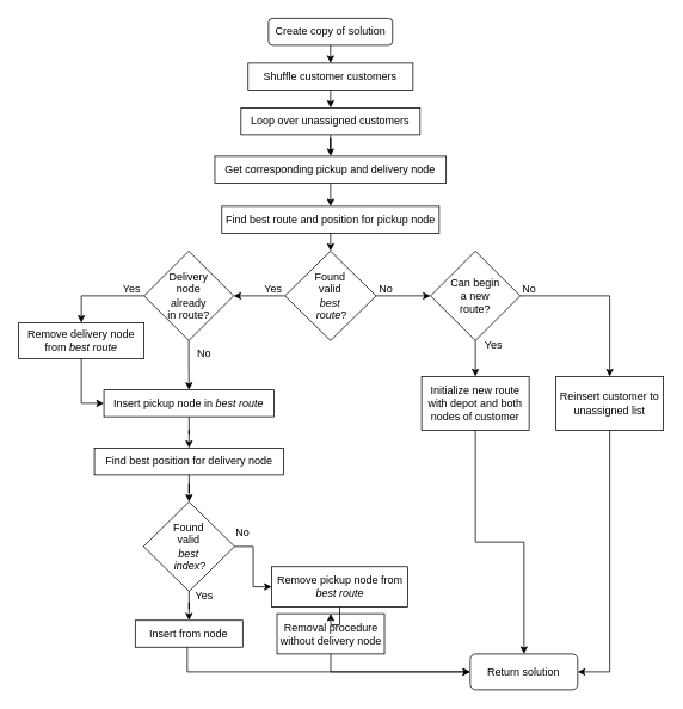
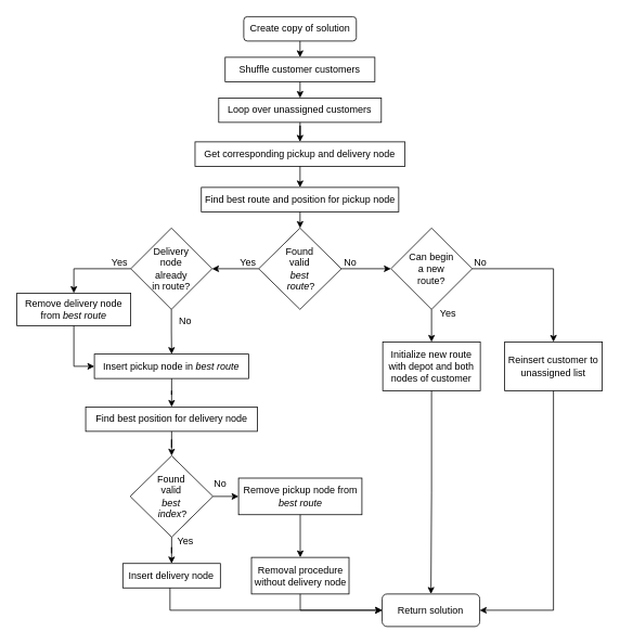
  <mxCell id="0" />
  <mxCell id="1" parent="0" />
  <mxCell id="2" style="edgeStyle=orthogonalEdgeStyle;rounded=0;orthogonalLoop=1;jettySize=auto;html=1;exitX=0.5;exitY=1;exitDx=0;exitDy=0;entryX=0.5;entryY=0;entryDx=0;entryDy=0;fontFamily=Helvetica;fontSize=12;fontColor=default;" edge="1" parent="1" source="3" target="5"><mxGeometry relative="1" as="geometry" /></mxCell>
  <mxCell id="3" value="&lt;font style=&quot;font-size: 12px;&quot;&gt;Create copy of solution&lt;/font&gt;" style="rounded=1;whiteSpace=wrap;html=1;fontSize=12;glass=0;strokeWidth=1;shadow=0;fillColor=none;" vertex="1" parent="1"><mxGeometry x="299" y="20" width="138.5" height="30" as="geometry" /></mxCell>
  <mxCell id="4" style="edgeStyle=orthogonalEdgeStyle;rounded=0;orthogonalLoop=1;jettySize=auto;html=1;entryX=0.5;entryY=0;entryDx=0;entryDy=0;fontFamily=Helvetica;fontSize=12;fontColor=default;" edge="1" parent="1" source="5" target="7"><mxGeometry relative="1" as="geometry" /></mxCell>
  <mxCell id="5" value="Shuffle customer customers" style="rounded=0;whiteSpace=wrap;html=1;fillColor=none;" vertex="1" parent="1"><mxGeometry x="276.19" y="70" width="184.12" height="30" as="geometry" /></mxCell>
  <mxCell id="6" style="edgeStyle=orthogonalEdgeStyle;rounded=0;orthogonalLoop=1;jettySize=auto;html=1;entryX=0.5;entryY=0;entryDx=0;entryDy=0;fontFamily=Helvetica;fontSize=12;fontColor=default;" edge="1" parent="1" source="7" target="9"><mxGeometry relative="1" as="geometry" /></mxCell>
  <mxCell id="7" value="Loop over unassigned customers" style="rounded=0;whiteSpace=wrap;html=1;strokeColor=default;align=center;verticalAlign=middle;fontFamily=Helvetica;fontSize=12;fontColor=default;fillColor=none;" vertex="1" parent="1"><mxGeometry x="268.25" y="120" width="200" height="30" as="geometry" /></mxCell>
  <mxCell id="8" style="edgeStyle=orthogonalEdgeStyle;rounded=0;orthogonalLoop=1;jettySize=auto;html=1;entryX=0.5;entryY=0;entryDx=0;entryDy=0;fontFamily=Helvetica;fontSize=12;fontColor=default;" edge="1" parent="1" source="9" target="11"><mxGeometry relative="1" as="geometry" /></mxCell>
  <mxCell id="9" value="Get corresponding pickup and delivery node" style="rounded=0;whiteSpace=wrap;html=1;strokeColor=default;align=center;verticalAlign=middle;fontFamily=Helvetica;fontSize=12;fontColor=default;fillColor=none;" vertex="1" parent="1"><mxGeometry x="239.13" y="174" width="258.25" height="30" as="geometry" /></mxCell>
  <mxCell id="10" value="" style="edgeStyle=orthogonalEdgeStyle;rounded=0;orthogonalLoop=1;jettySize=auto;html=1;fontFamily=Helvetica;fontSize=12;fontColor=default;" edge="1" parent="1" source="11" target="14"><mxGeometry relative="1" as="geometry" /></mxCell>
  <mxCell id="11" value="Find best route and position for pickup node" style="rounded=0;whiteSpace=wrap;html=1;strokeColor=default;align=center;verticalAlign=middle;fontFamily=Helvetica;fontSize=12;fontColor=default;fillColor=none;" vertex="1" parent="1"><mxGeometry x="246.85" y="230" width="242.81" height="30" as="geometry" /></mxCell>
  <mxCell id="12" style="edgeStyle=orthogonalEdgeStyle;rounded=0;orthogonalLoop=1;jettySize=auto;html=1;exitX=0;exitY=0.5;exitDx=0;exitDy=0;entryX=1;entryY=0.5;entryDx=0;entryDy=0;fontFamily=Helvetica;fontSize=12;fontColor=default;" edge="1" parent="1" source="14" target="17"><mxGeometry relative="1" as="geometry" /></mxCell>
  <mxCell id="13" value="" style="edgeStyle=orthogonalEdgeStyle;rounded=0;orthogonalLoop=1;jettySize=auto;html=1;fontFamily=Helvetica;fontSize=12;fontColor=default;" edge="1" parent="1" source="14" target="35"><mxGeometry relative="1" as="geometry" /></mxCell>
  <mxCell id="14" value="&lt;div&gt;Found&lt;/div&gt;&lt;div&gt;valid&lt;/div&gt;&lt;div&gt;&lt;i&gt;best&lt;/i&gt;&lt;/div&gt;&lt;div&gt;&lt;i&gt;&amp;nbsp;route&lt;/i&gt;?&lt;/div&gt;" style="rhombus;whiteSpace=wrap;html=1;rounded=0;strokeColor=default;align=center;verticalAlign=middle;fontFamily=Helvetica;fontSize=12;fontColor=default;fillColor=none;" vertex="1" parent="1"><mxGeometry x="317.37" y="280" width="101.75" height="100" as="geometry" /></mxCell>
  <mxCell id="15" style="edgeStyle=orthogonalEdgeStyle;rounded=0;orthogonalLoop=1;jettySize=auto;html=1;exitX=0;exitY=0.5;exitDx=0;exitDy=0;entryX=0.5;entryY=0;entryDx=0;entryDy=0;fontFamily=Helvetica;fontSize=12;fontColor=default;" edge="1" parent="1" source="17" target="20"><mxGeometry relative="1" as="geometry" /></mxCell>
  <mxCell id="16" style="edgeStyle=orthogonalEdgeStyle;rounded=0;orthogonalLoop=1;jettySize=auto;html=1;entryX=0.5;entryY=0;entryDx=0;entryDy=0;fontFamily=Helvetica;fontSize=12;fontColor=default;" edge="1" parent="1" source="17" target="22"><mxGeometry relative="1" as="geometry" /></mxCell>
  <mxCell id="17" value="&lt;div&gt;Delivery &lt;br&gt;&lt;/div&gt;&lt;div&gt;node&lt;/div&gt;&lt;div&gt;already&lt;/div&gt;&lt;div&gt;in route?&lt;/div&gt;" style="rhombus;whiteSpace=wrap;html=1;rounded=0;strokeColor=default;align=center;verticalAlign=middle;fontFamily=Helvetica;fontSize=12;fontColor=default;fillColor=none;" vertex="1" parent="1"><mxGeometry x="160" y="280" width="100" height="100" as="geometry" /></mxCell>
  <mxCell id="18" value="Yes" style="text;html=1;align=center;verticalAlign=middle;resizable=0;points=[];autosize=1;strokeColor=none;fillColor=none;fontFamily=Helvetica;fontSize=12;fontColor=default;" vertex="1" parent="1"><mxGeometry x="284.25" y="308" width="40" height="30" as="geometry" /></mxCell>
  <mxCell id="19" style="edgeStyle=orthogonalEdgeStyle;rounded=0;orthogonalLoop=1;jettySize=auto;html=1;entryX=0;entryY=0.5;entryDx=0;entryDy=0;fontFamily=Helvetica;fontSize=12;fontColor=default;" edge="1" parent="1" source="20" target="22"><mxGeometry relative="1" as="geometry" /></mxCell>
  <mxCell id="20" value="Remove delivery node from &lt;i&gt;best route&lt;/i&gt;" style="rounded=0;whiteSpace=wrap;html=1;strokeColor=default;align=center;verticalAlign=middle;fontFamily=Helvetica;fontSize=12;fontColor=default;fillColor=none;" vertex="1" parent="1"><mxGeometry x="20" y="360" width="140" height="40" as="geometry" /></mxCell>
  <mxCell id="21" style="edgeStyle=orthogonalEdgeStyle;rounded=0;orthogonalLoop=1;jettySize=auto;html=1;fontFamily=Helvetica;fontSize=12;fontColor=default;" edge="1" parent="1" source="22" target="48"><mxGeometry relative="1" as="geometry" /></mxCell>
  <mxCell id="22" value="Insert pickup node in &lt;i&gt;best route&lt;/i&gt;" style="rounded=0;whiteSpace=wrap;html=1;strokeColor=default;align=center;verticalAlign=middle;fontFamily=Helvetica;fontSize=12;fontColor=default;fillColor=none;" vertex="1" parent="1"><mxGeometry x="115.28" y="435" width="190" height="30" as="geometry" /></mxCell>
  <mxCell id="23" value="Yes" style="text;html=1;align=center;verticalAlign=middle;resizable=0;points=[];autosize=1;strokeColor=none;fillColor=none;fontFamily=Helvetica;fontSize=12;fontColor=default;" vertex="1" parent="1"><mxGeometry x="126" y="308" width="40" height="30" as="geometry" /></mxCell>
  <mxCell id="24" value="No" style="text;html=1;align=center;verticalAlign=middle;resizable=0;points=[];autosize=1;strokeColor=none;fillColor=none;fontFamily=Helvetica;fontSize=12;fontColor=default;" vertex="1" parent="1"><mxGeometry x="206.85" y="380" width="40" height="30" as="geometry" /></mxCell>
  <mxCell id="25" style="edgeStyle=orthogonalEdgeStyle;rounded=0;orthogonalLoop=1;jettySize=auto;html=1;entryX=0;entryY=0.5;entryDx=0;entryDy=0;fontFamily=Helvetica;fontSize=12;fontColor=default;" edge="1" parent="1" source="26" target="43"><mxGeometry relative="1" as="geometry"><Array as="points"><mxPoint x="208.27" y="750" /></Array></mxGeometry></mxCell>
- <mxCell id="26" value="Insert from node" style="rounded=0;whiteSpace=wrap;html=1;strokeColor=default;align=center;verticalAlign=middle;fontFamily=Helvetica;fontSize=12;fontColor=default;fillColor=none;" vertex="1" parent="1"><mxGeometry x="150.25" y="692.5" width="120" height="30" as="geometry" /></mxCell>
+ <mxCell id="26" value="Insert delivery node" style="rounded=0;whiteSpace=wrap;html=1;strokeColor=default;align=center;verticalAlign=middle;fontFamily=Helvetica;fontSize=12;fontColor=default;fillColor=none;" vertex="1" parent="1"><mxGeometry x="150.25" y="692.5" width="120" height="30" as="geometry" /></mxCell>
  <mxCell id="27" value="Yes" style="text;html=1;align=center;verticalAlign=middle;resizable=0;points=[];autosize=1;strokeColor=none;fillColor=none;fontFamily=Helvetica;fontSize=12;fontColor=default;" vertex="1" parent="1"><mxGeometry x="207.12" y="650" width="40" height="30" as="geometry" /></mxCell>
  <mxCell id="28" value="" style="edgeStyle=orthogonalEdgeStyle;rounded=0;orthogonalLoop=1;jettySize=auto;html=1;fontFamily=Helvetica;fontSize=12;fontColor=default;" edge="1" parent="1" source="29" target="31"><mxGeometry relative="1" as="geometry" /></mxCell>
- <mxCell id="29" value="&lt;div&gt;Remove pickup node from &lt;i&gt;best route&lt;/i&gt;&lt;/div&gt;" style="whiteSpace=wrap;html=1;fillColor=none;rounded=0;" vertex="1" parent="1"><mxGeometry x="302.63" y="632.5" width="151.76" height="45" as="geometry" /></mxCell>
+ <mxCell id="29" value="&lt;div&gt;Remove pickup node from &lt;i&gt;best route&lt;/i&gt;&lt;/div&gt;" style="whiteSpace=wrap;html=1;fillColor=none;rounded=0;" vertex="1" parent="1"><mxGeometry x="292.63" y="587.5" width="151.76" height="45" as="geometry" /></mxCell>
  <mxCell id="30" style="edgeStyle=orthogonalEdgeStyle;rounded=0;orthogonalLoop=1;jettySize=auto;html=1;exitX=0.5;exitY=1;exitDx=0;exitDy=0;entryX=0;entryY=0.5;entryDx=0;entryDy=0;fontFamily=Helvetica;fontSize=12;fontColor=default;" edge="1" parent="1" source="31" target="43"><mxGeometry relative="1" as="geometry" /></mxCell>
  <mxCell id="31" value="Removal procedure without delivery node" style="whiteSpace=wrap;html=1;fillColor=none;rounded=0;" vertex="1" parent="1"><mxGeometry x="308.51" y="685" width="120" height="45" as="geometry" /></mxCell>
  <mxCell id="32" value="No" style="text;html=1;align=center;verticalAlign=middle;resizable=0;points=[];autosize=1;strokeColor=none;fillColor=none;fontFamily=Helvetica;fontSize=12;fontColor=default;" vertex="1" parent="1"><mxGeometry x="250.27" y="580" width="40" height="30" as="geometry" /></mxCell>
  <mxCell id="33" value="" style="edgeStyle=orthogonalEdgeStyle;rounded=0;orthogonalLoop=1;jettySize=auto;html=1;fontFamily=Helvetica;fontSize=12;fontColor=default;" edge="1" parent="1" source="35" target="38"><mxGeometry relative="1" as="geometry" /></mxCell>
  <mxCell id="34" value="" style="edgeStyle=orthogonalEdgeStyle;rounded=0;orthogonalLoop=1;jettySize=auto;html=1;fontFamily=Helvetica;fontSize=12;fontColor=default;" edge="1" parent="1" source="35" target="41"><mxGeometry relative="1" as="geometry" /></mxCell>
  <mxCell id="35" value="&lt;div&gt;Can begin&lt;/div&gt;&lt;div&gt;a new &lt;br&gt;&lt;/div&gt;&lt;div&gt;route?&lt;/div&gt;" style="rhombus;whiteSpace=wrap;html=1;rounded=0;strokeColor=default;align=center;verticalAlign=middle;fontFamily=Helvetica;fontSize=12;fontColor=default;fillColor=none;" vertex="1" parent="1"><mxGeometry x="480" y="280" width="100" height="100" as="geometry" /></mxCell>
  <mxCell id="36" value="No" style="text;html=1;align=center;verticalAlign=middle;resizable=0;points=[];autosize=1;strokeColor=none;fillColor=none;fontFamily=Helvetica;fontSize=12;fontColor=default;" vertex="1" parent="1"><mxGeometry x="410" y="308" width="40" height="30" as="geometry" /></mxCell>
  <mxCell id="37" style="edgeStyle=orthogonalEdgeStyle;rounded=0;orthogonalLoop=1;jettySize=auto;html=1;fontFamily=Helvetica;fontSize=12;fontColor=default;" edge="1" parent="1" source="38" target="43"><mxGeometry relative="1" as="geometry" /></mxCell>
  <mxCell id="38" value="&lt;div&gt;Initialize new route&lt;/div&gt;&lt;div&gt;with depot and both nodes of customer&lt;/div&gt;" style="whiteSpace=wrap;html=1;fillColor=none;rounded=0;" vertex="1" parent="1"><mxGeometry x="470" y="420" width="120" height="60" as="geometry" /></mxCell>
  <mxCell id="39" value="Yes" style="text;html=1;align=center;verticalAlign=middle;resizable=0;points=[];autosize=1;strokeColor=none;fillColor=none;fontFamily=Helvetica;fontSize=12;fontColor=default;" vertex="1" parent="1"><mxGeometry x="530" y="370" width="40" height="30" as="geometry" /></mxCell>
  <mxCell id="40" style="edgeStyle=orthogonalEdgeStyle;rounded=0;orthogonalLoop=1;jettySize=auto;html=1;entryX=1;entryY=0.5;entryDx=0;entryDy=0;fontFamily=Helvetica;fontSize=12;fontColor=default;" edge="1" parent="1" source="41" target="43"><mxGeometry relative="1" as="geometry"><Array as="points"><mxPoint x="680" y="750" /></Array></mxGeometry></mxCell>
  <mxCell id="41" value="Reinsert customer to unassigned list" style="whiteSpace=wrap;html=1;fillColor=none;rounded=0;" vertex="1" parent="1"><mxGeometry x="620" y="420" width="120" height="60" as="geometry" /></mxCell>
  <mxCell id="42" value="No" style="text;html=1;align=center;verticalAlign=middle;resizable=0;points=[];autosize=1;strokeColor=none;fillColor=none;fontFamily=Helvetica;fontSize=12;fontColor=default;" vertex="1" parent="1"><mxGeometry x="570" y="308" width="40" height="30" as="geometry" /></mxCell>
- <mxCell id="43" value="Return solution" style="rounded=1;whiteSpace=wrap;html=1;strokeColor=default;align=center;verticalAlign=middle;fontFamily=Helvetica;fontSize=12;fontColor=default;fillColor=none;" vertex="1" parent="1"><mxGeometry x="524.27" y="730" width="120" height="40" as="geometry" /></mxCell>
+ <mxCell id="43" value="Return solution" style="rounded=1;whiteSpace=wrap;html=1;strokeColor=default;align=center;verticalAlign=middle;fontFamily=Helvetica;fontSize=12;fontColor=default;fillColor=none;" vertex="1" parent="1"><mxGeometry x="469.27" y="730" width="120" height="40" as="geometry" /></mxCell>
  <mxCell id="44" style="edgeStyle=orthogonalEdgeStyle;rounded=0;orthogonalLoop=1;jettySize=auto;html=1;entryX=0.5;entryY=0;entryDx=0;entryDy=0;fontFamily=Helvetica;fontSize=12;fontColor=default;" edge="1" parent="1" source="46" target="26"><mxGeometry relative="1" as="geometry" /></mxCell>
  <mxCell id="45" style="edgeStyle=orthogonalEdgeStyle;rounded=0;orthogonalLoop=1;jettySize=auto;html=1;exitX=1;exitY=0.5;exitDx=0;exitDy=0;entryX=0;entryY=0.5;entryDx=0;entryDy=0;fontFamily=Helvetica;fontSize=12;fontColor=default;" edge="1" parent="1" source="46" target="29"><mxGeometry relative="1" as="geometry" /></mxCell>
  <mxCell id="46" value="&lt;div&gt;Found&lt;/div&gt;&lt;div&gt;valid&lt;/div&gt;&lt;div&gt;&lt;i&gt;best&lt;/i&gt;&lt;/div&gt;&lt;div&gt;&lt;i&gt;&amp;nbsp;index&lt;/i&gt;?&lt;/div&gt;" style="rhombus;whiteSpace=wrap;html=1;rounded=0;strokeColor=default;align=center;verticalAlign=middle;fontFamily=Helvetica;fontSize=12;fontColor=default;fillColor=none;" vertex="1" parent="1"><mxGeometry x="159.4" y="560" width="101.75" height="100" as="geometry" /></mxCell>
  <mxCell id="47" style="edgeStyle=orthogonalEdgeStyle;rounded=0;orthogonalLoop=1;jettySize=auto;html=1;entryX=0.5;entryY=0;entryDx=0;entryDy=0;fontFamily=Helvetica;fontSize=12;fontColor=default;" edge="1" parent="1" source="48" target="46"><mxGeometry relative="1" as="geometry" /></mxCell>
  <mxCell id="48" value="Find best position for delivery node" style="rounded=0;whiteSpace=wrap;html=1;strokeColor=default;align=center;verticalAlign=middle;fontFamily=Helvetica;fontSize=12;fontColor=default;fillColor=none;" vertex="1" parent="1"><mxGeometry x="104.58" y="500" width="211.4" height="30" as="geometry" /></mxCell>
